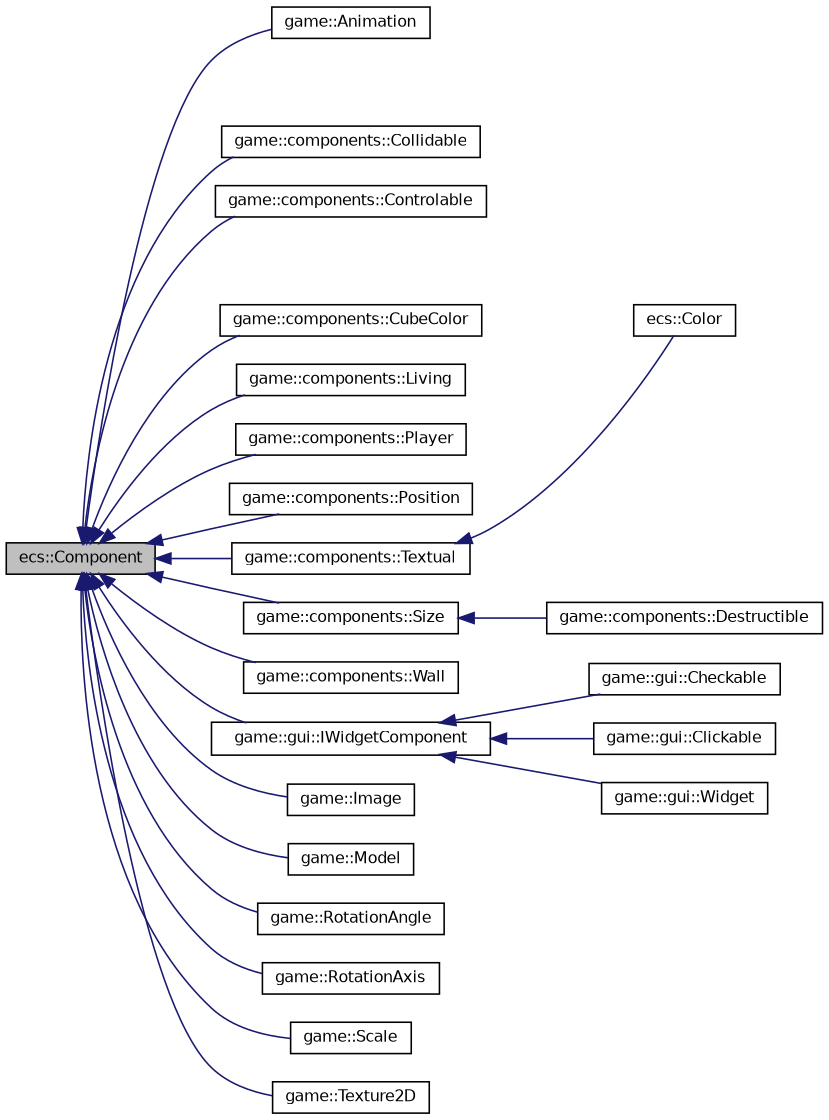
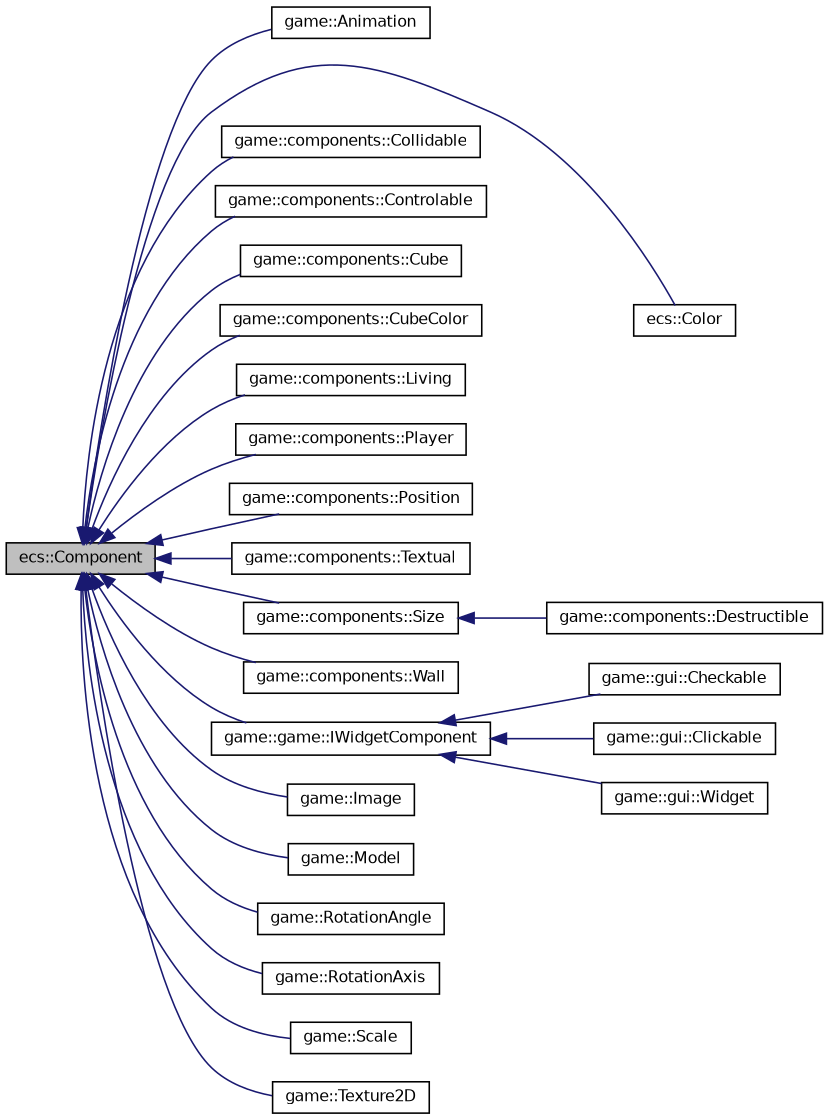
  digraph {
    rankdir=LR
    node [color=black fillcolor=white fontname=Helvetica fontsize=10 shape=record style=filled]
    edge [color=midnightblue dir=back fontname=Helvetica fontsize=10 labelfontname=Helvetica labelfontsize=10 style=solid]
    n1 [fillcolor=grey75 fontcolor=black height=0.2 label="ecs::Component" width=0.4]
    n2 [height=0.2 label="game::Animation" width=0.4]
    n3 [height=0.2 label="ecs::Color" width=0.4]
    n4 [height=0.2 label="game::components::Collidable" width=0.4]
    n5 [height=0.2 label="game::components::Controlable" width=0.4]
+   n6 [height=0.2 label="game::components::Cube" width=0.4]
    n7 [height=0.2 label="game::components::CubeColor" width=0.4]
    n8 [height=0.2 label="game::components::Living" width=0.4]
    n9 [height=0.2 label="game::components::Player" width=0.4]
    n10 [height=0.2 label="game::components::Position" width=0.4]
    n11 [height=0.2 label="game::components::Size" width=0.4]
    n12 [height=0.2 label="game::components::Textual" width=0.4]
    n13 [height=0.2 label="game::components::Wall" width=0.4]
-   n14 [height=0.2 label="game::gui::IWidgetComponent" width=0.4]
+   n14 [height=0.2 label="game::game::IWidgetComponent" width=0.4]
    n15 [height=0.2 label="game::Image" width=0.4]
    n16 [height=0.2 label="game::Model" width=0.4]
    n17 [height=0.2 label="game::RotationAngle" width=0.4]
    n18 [height=0.2 label="game::RotationAxis" width=0.4]
    n19 [height=0.2 label="game::Scale" width=0.4]
    n20 [height=0.2 label="game::Texture2D" width=0.4]
    n21 [height=0.2 label="game::components::Destructible" width=0.4]
    n22 [height=0.2 label="game::gui::Checkable" width=0.4]
    n23 [height=0.2 label="game::gui::Clickable" width=0.4]
    n24 [height=0.2 label="game::gui::Widget" width=0.4]
    n1 -> n2
-   n12 -> n3
+   n1 -> n3
    n1 -> n4
    n1 -> n5
+   n1 -> n6
    n1 -> n7
    n1 -> n8
    n1 -> n9
    n1 -> n10
    n1 -> n11
    n1 -> n12
    n1 -> n13
    n1 -> n14
    n1 -> n15
    n1 -> n16
    n1 -> n17
    n1 -> n18
    n1 -> n19
    n1 -> n20
    n11 -> n21
    n14 -> n22
    n14 -> n23
    n14 -> n24
  }
